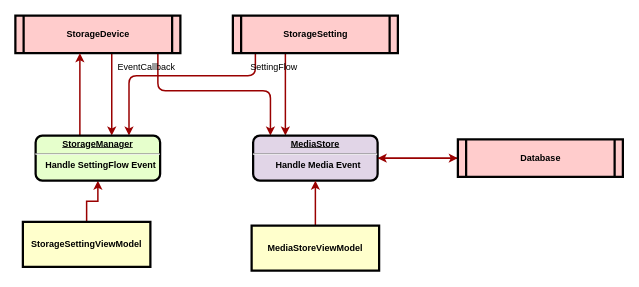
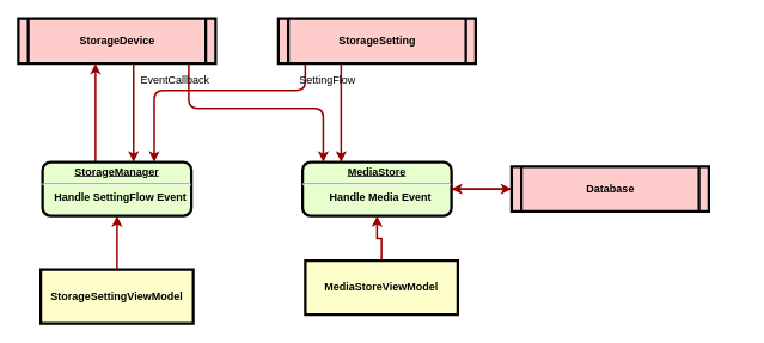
  <mxCell id="0" />
  <mxCell id="1" parent="0" />
  <mxCell id="2" style="edgeStyle=orthogonalEdgeStyle;rounded=1;orthogonalLoop=1;jettySize=auto;html=1;curved=0;strokeColor=#990000;strokeWidth=2;entryX=0.139;entryY=0;entryDx=0;entryDy=0;entryPerimeter=0;" edge="1" parent="1" source="4" target="14"><mxGeometry relative="1" as="geometry"><mxPoint x="420" y="170" as="targetPoint" /><Array as="points"><mxPoint x="210" y="120" /><mxPoint x="360" y="120" /></Array></mxGeometry></mxCell>
  <mxCell id="3" style="edgeStyle=orthogonalEdgeStyle;rounded=0;orthogonalLoop=1;jettySize=auto;html=1;strokeColor=#990000;strokeWidth=2;" edge="1" parent="1"><mxGeometry relative="1" as="geometry"><mxPoint x="148.5" y="70" as="sourcePoint" /><mxPoint x="148.5" y="180" as="targetPoint" /></mxGeometry></mxCell>
  <mxCell id="4" value="StorageDevice" style="shape=process;whiteSpace=wrap;align=center;verticalAlign=middle;size=0.048;fontStyle=1;strokeWidth=3;fillColor=#FFCCCC" parent="1" vertex="1"><mxGeometry x="20" y="20" width="220" height="50" as="geometry" /></mxCell>
  <mxCell id="5" style="edgeStyle=orthogonalEdgeStyle;rounded=0;orthogonalLoop=1;jettySize=auto;html=1;entryX=0.5;entryY=1;entryDx=0;entryDy=0;strokeWidth=2;strokeColor=#990000;" edge="1" parent="1" source="6" target="12"><mxGeometry relative="1" as="geometry" /></mxCell>
- <mxCell id="6" value="StorageSettingViewModel" style="whiteSpace=wrap;align=center;verticalAlign=middle;fontStyle=1;strokeWidth=3;fillColor=#FFFFCC" parent="1" vertex="1"><mxGeometry x="30" y="295" width="170" height="60" as="geometry" /></mxCell>
+ <mxCell id="6" value="StorageSettingViewModel" style="whiteSpace=wrap;align=center;verticalAlign=middle;fontStyle=1;strokeWidth=3;fillColor=#FFFFCC" parent="1" vertex="1"><mxGeometry x="45" y="300" width="170" height="60" as="geometry" /></mxCell>
  <mxCell id="7" value="EventCallback" style="text;spacingTop=-5;align=center" parent="1" vertex="1"><mxGeometry x="150" y="80" width="90" height="20" as="geometry" /></mxCell>
  <mxCell id="8" style="edgeStyle=orthogonalEdgeStyle;rounded=1;orthogonalLoop=1;jettySize=auto;html=1;entryX=0.75;entryY=0;entryDx=0;entryDy=0;curved=0;strokeColor=#990000;strokeWidth=2;" edge="1" parent="1" source="10" target="12"><mxGeometry relative="1" as="geometry"><Array as="points"><mxPoint x="340" y="100" /><mxPoint x="172" y="100" /></Array></mxGeometry></mxCell>
  <mxCell id="9" value="" style="edgeStyle=orthogonalEdgeStyle;rounded=0;orthogonalLoop=1;jettySize=auto;html=1;strokeColor=#990000;strokeWidth=2;" edge="1" parent="1"><mxGeometry relative="1" as="geometry"><mxPoint x="380" y="70" as="sourcePoint" /><mxPoint x="380" y="180" as="targetPoint" /></mxGeometry></mxCell>
  <mxCell id="10" value="StorageSetting" style="shape=process;whiteSpace=wrap;align=center;verticalAlign=middle;size=0.048;fontStyle=1;strokeWidth=3;fillColor=#FFCCCC" vertex="1" parent="1"><mxGeometry x="310" y="20" width="220" height="50" as="geometry" /></mxCell>
  <mxCell id="11" style="edgeStyle=orthogonalEdgeStyle;rounded=0;orthogonalLoop=1;jettySize=auto;html=1;entryX=0.5;entryY=1;entryDx=0;entryDy=0;strokeWidth=2;strokeColor=#990000;" edge="1" parent="1"><mxGeometry relative="1" as="geometry"><mxPoint x="106" y="180" as="sourcePoint" /><mxPoint x="106" y="70" as="targetPoint" /></mxGeometry></mxCell>
  <mxCell id="12" value="&lt;p style=&quot;margin: 0px; margin-top: 4px; text-align: center; text-decoration: underline;&quot;&gt;&lt;strong&gt;StorageManager&lt;/strong&gt;&lt;/p&gt;&lt;hr&gt;&lt;p style=&quot;margin: 0px; margin-left: 8px;&quot;&gt;Handle SettingFlow Event&lt;/p&gt;" style="verticalAlign=middle;align=center;overflow=fill;fontSize=12;fontFamily=Helvetica;html=1;rounded=1;fontStyle=1;strokeWidth=3;fillColor=#E6FFCC" vertex="1" parent="1"><mxGeometry x="47" y="180" width="166" height="60" as="geometry" /></mxCell>
  <mxCell id="13" style="edgeStyle=orthogonalEdgeStyle;rounded=0;orthogonalLoop=1;jettySize=auto;html=1;entryX=0;entryY=0.5;entryDx=0;entryDy=0;strokeWidth=2;strokeColor=#990000;" edge="1" parent="1" source="14" target="17"><mxGeometry relative="1" as="geometry" /></mxCell>
- <mxCell id="14" value="&lt;p style=&quot;margin: 0px; margin-top: 4px; text-align: center; text-decoration: underline;&quot;&gt;&lt;strong&gt;MediaStore&lt;/strong&gt;&lt;/p&gt;&lt;hr&gt;&lt;p style=&quot;margin: 0px; margin-left: 8px;&quot;&gt;Handle Media Event&lt;/p&gt;" style="verticalAlign=middle;align=center;overflow=fill;fontSize=12;fontFamily=Helvetica;html=1;rounded=1;fontStyle=1;strokeWidth=3;fillColor=#e1d5e7;" vertex="1" parent="1"><mxGeometry x="337" y="180" width="166" height="60" as="geometry" /></mxCell>
+ <mxCell id="14" value="&lt;p style=&quot;margin: 0px; margin-top: 4px; text-align: center; text-decoration: underline;&quot;&gt;&lt;strong&gt;MediaStore&lt;/strong&gt;&lt;/p&gt;&lt;hr&gt;&lt;p style=&quot;margin: 0px; margin-left: 8px;&quot;&gt;Handle Media Event&lt;/p&gt;" style="verticalAlign=middle;align=center;overflow=fill;fontSize=12;fontFamily=Helvetica;html=1;rounded=1;fontStyle=1;strokeWidth=3;fillColor=#E6FFCC" vertex="1" parent="1"><mxGeometry x="337" y="180" width="166" height="60" as="geometry" /></mxCell>
  <mxCell id="15" value="SettingFlow" style="text;spacingTop=-5;align=center" vertex="1" parent="1"><mxGeometry x="320" y="80" width="90" height="20" as="geometry" /></mxCell>
  <mxCell id="16" style="edgeStyle=orthogonalEdgeStyle;rounded=0;orthogonalLoop=1;jettySize=auto;html=1;entryX=1;entryY=0.5;entryDx=0;entryDy=0;strokeWidth=2;strokeColor=#990000;" edge="1" parent="1" source="17" target="14"><mxGeometry relative="1" as="geometry" /></mxCell>
- <mxCell id="17" value="Database" style="shape=process;whiteSpace=wrap;align=center;verticalAlign=middle;size=0.048;fontStyle=1;strokeWidth=3;fillColor=#FFCCCC" vertex="1" parent="1"><mxGeometry x="610" y="185" width="220" height="50" as="geometry" /></mxCell>
+ <mxCell id="17" value="Database" style="shape=process;whiteSpace=wrap;align=center;verticalAlign=middle;size=0.048;fontStyle=1;strokeWidth=3;fillColor=#FFCCCC" vertex="1" parent="1"><mxGeometry x="570" y="185" width="220" height="50" as="geometry" /></mxCell>
  <mxCell id="18" value="" style="edgeStyle=orthogonalEdgeStyle;rounded=0;orthogonalLoop=1;jettySize=auto;html=1;strokeWidth=2;strokeColor=#990000;" edge="1" parent="1" source="19" target="14"><mxGeometry relative="1" as="geometry" /></mxCell>
- <mxCell id="19" value="MediaStoreViewModel" style="whiteSpace=wrap;align=center;verticalAlign=middle;fontStyle=1;strokeWidth=3;fillColor=#FFFFCC" vertex="1" parent="1"><mxGeometry x="335" y="300" width="170" height="60" as="geometry" /></mxCell>
+ <mxCell id="19" value="MediaStoreViewModel" style="whiteSpace=wrap;align=center;verticalAlign=middle;fontStyle=1;strokeWidth=3;fillColor=#FFFFCC" vertex="1" parent="1"><mxGeometry x="340" y="290" width="170" height="60" as="geometry" /></mxCell>
